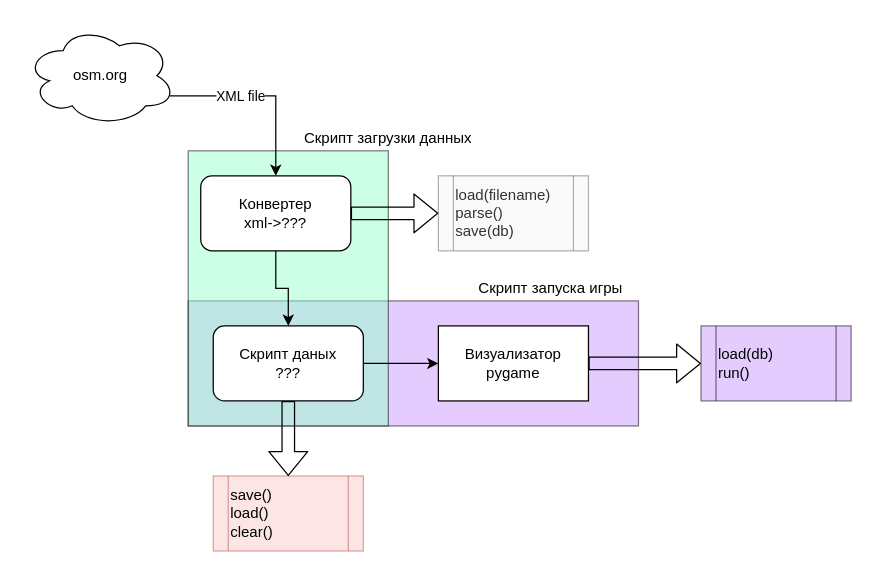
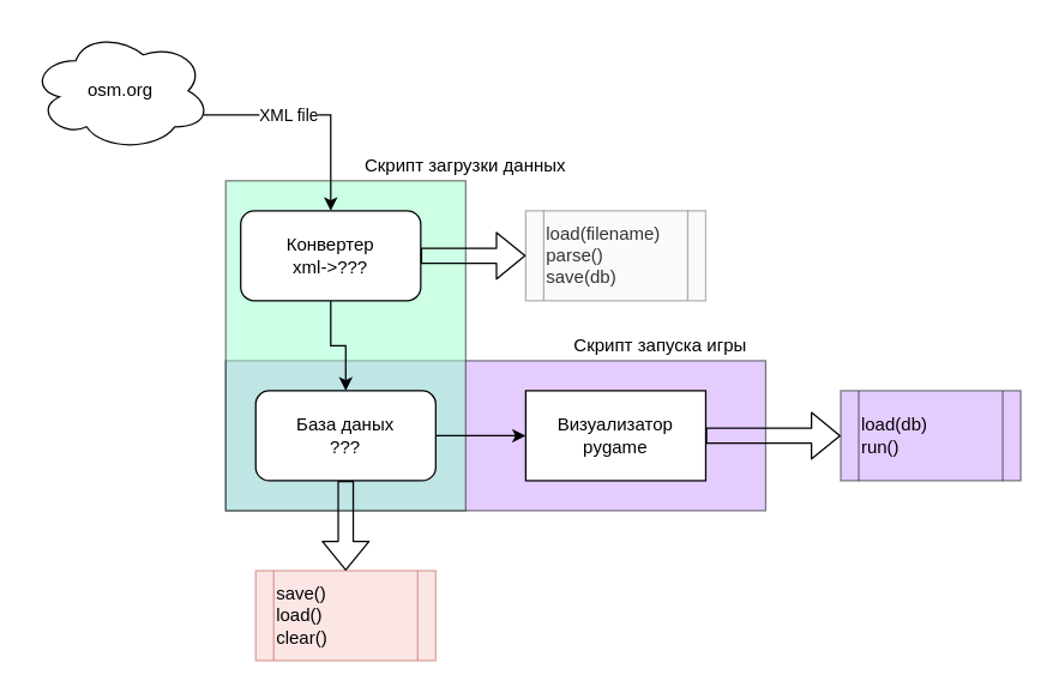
  <mxCell id="0" />
  <mxCell id="1" parent="0" />
  <mxCell id="2" value="" style="rounded=0;whiteSpace=wrap;html=1;fillColor=#CC99FF;opacity=50;" vertex="1" parent="1"><mxGeometry x="150" y="240" width="360" height="100" as="geometry" /></mxCell>
  <mxCell id="3" value="" style="rounded=0;whiteSpace=wrap;html=1;fillColor=#99FFCC;opacity=50;" vertex="1" parent="1"><mxGeometry x="150" y="120" width="160" height="220" as="geometry" /></mxCell>
  <mxCell id="4" value="Визуализатор&lt;br&gt;pygame" style="whiteSpace=wrap;html=1;rounded=0;" vertex="1" parent="1"><mxGeometry x="350" y="260" width="120" height="60" as="geometry" /></mxCell>
  <mxCell id="5" style="edgeStyle=orthogonalEdgeStyle;rounded=0;orthogonalLoop=1;jettySize=auto;html=1;exitX=1;exitY=0.5;exitDx=0;exitDy=0;" edge="1" parent="1" source="6" target="4"><mxGeometry relative="1" as="geometry" /></mxCell>
- <mxCell id="6" value="Скрипт даных&lt;br&gt;???" style="rounded=1;whiteSpace=wrap;html=1;" vertex="1" parent="1"><mxGeometry x="170" y="260" width="120" height="60" as="geometry" /></mxCell>
+ <mxCell id="6" value="База даных&lt;br&gt;???" style="rounded=1;whiteSpace=wrap;html=1;" vertex="1" parent="1"><mxGeometry x="170" y="260" width="120" height="60" as="geometry" /></mxCell>
  <mxCell id="7" style="edgeStyle=orthogonalEdgeStyle;rounded=0;orthogonalLoop=1;jettySize=auto;html=1;exitX=0.96;exitY=0.7;exitDx=0;exitDy=0;exitPerimeter=0;" edge="1" parent="1" source="9" target="11"><mxGeometry relative="1" as="geometry" /></mxCell>
  <mxCell id="8" value="XML file" style="edgeLabel;html=1;align=center;verticalAlign=middle;resizable=0;points=[];" vertex="1" connectable="0" parent="7"><mxGeometry x="-0.251" relative="1" as="geometry"><mxPoint as="offset" /></mxGeometry></mxCell>
  <mxCell id="9" value="osm.org" style="ellipse;shape=cloud;whiteSpace=wrap;html=1;" vertex="1" parent="1"><mxGeometry x="20" y="20" width="120" height="80" as="geometry" /></mxCell>
  <mxCell id="10" style="edgeStyle=orthogonalEdgeStyle;rounded=0;orthogonalLoop=1;jettySize=auto;html=1;exitX=0.5;exitY=1;exitDx=0;exitDy=0;entryX=0.5;entryY=0;entryDx=0;entryDy=0;" edge="1" parent="1" source="11" target="6"><mxGeometry relative="1" as="geometry" /></mxCell>
  <mxCell id="11" value="Конвертер&lt;br&gt;xml-&amp;gt;???" style="rounded=1;whiteSpace=wrap;html=1;" vertex="1" parent="1"><mxGeometry x="160" y="140" width="120" height="60" as="geometry" /></mxCell>
  <mxCell id="12" value="Скрипт загрузки данных" style="text;html=1;strokeColor=none;fillColor=none;align=center;verticalAlign=middle;whiteSpace=wrap;rounded=0;" vertex="1" parent="1"><mxGeometry x="240" y="100" width="140" height="20" as="geometry" /></mxCell>
  <mxCell id="13" value="Скрипт запуска игры" style="text;html=1;strokeColor=none;fillColor=none;align=center;verticalAlign=middle;whiteSpace=wrap;rounded=0;" vertex="1" parent="1"><mxGeometry x="340" y="220" width="200" height="20" as="geometry" /></mxCell>
  <mxCell id="14" value="load(filename)&lt;br&gt;parse()&lt;br&gt;save(db)" style="shape=process;whiteSpace=wrap;html=1;backgroundOutline=1;fillColor=#f5f5f5;opacity=50;strokeColor=#666666;fontColor=#333333;align=left;" vertex="1" parent="1"><mxGeometry x="350" y="140" width="120" height="60" as="geometry" /></mxCell>
  <mxCell id="15" value="" style="shape=flexArrow;endArrow=classic;html=1;exitX=1;exitY=0.5;exitDx=0;exitDy=0;entryX=0;entryY=0.5;entryDx=0;entryDy=0;" edge="1" parent="1" source="11" target="14"><mxGeometry width="50" height="50" relative="1" as="geometry"><mxPoint x="340" y="180" as="sourcePoint" /><mxPoint x="390" y="130" as="targetPoint" /></mxGeometry></mxCell>
  <mxCell id="16" value="save()&lt;br&gt;load()&lt;br&gt;clear()" style="shape=process;whiteSpace=wrap;html=1;backgroundOutline=1;fillColor=#f8cecc;opacity=50;strokeColor=#b85450;align=left;" vertex="1" parent="1"><mxGeometry x="170" y="380" width="120" height="60" as="geometry" /></mxCell>
  <mxCell id="17" value="" style="shape=flexArrow;endArrow=classic;html=1;exitX=0.5;exitY=1;exitDx=0;exitDy=0;" edge="1" parent="1" source="6" target="16"><mxGeometry width="50" height="50" relative="1" as="geometry"><mxPoint x="360" y="420" as="sourcePoint" /><mxPoint x="410" y="370" as="targetPoint" /></mxGeometry></mxCell>
  <mxCell id="18" value="load(db)&lt;br&gt;run()" style="shape=process;whiteSpace=wrap;html=1;backgroundOutline=1;fillColor=#CC99FF;opacity=50;align=left;" vertex="1" parent="1"><mxGeometry x="560" y="260" width="120" height="60" as="geometry" /></mxCell>
  <mxCell id="19" value="" style="shape=flexArrow;endArrow=classic;html=1;exitX=1;exitY=0.5;exitDx=0;exitDy=0;entryX=0;entryY=0.5;entryDx=0;entryDy=0;" edge="1" parent="1" source="4" target="18"><mxGeometry width="50" height="50" relative="1" as="geometry"><mxPoint x="580" y="420" as="sourcePoint" /><mxPoint x="630" y="370" as="targetPoint" /></mxGeometry></mxCell>
